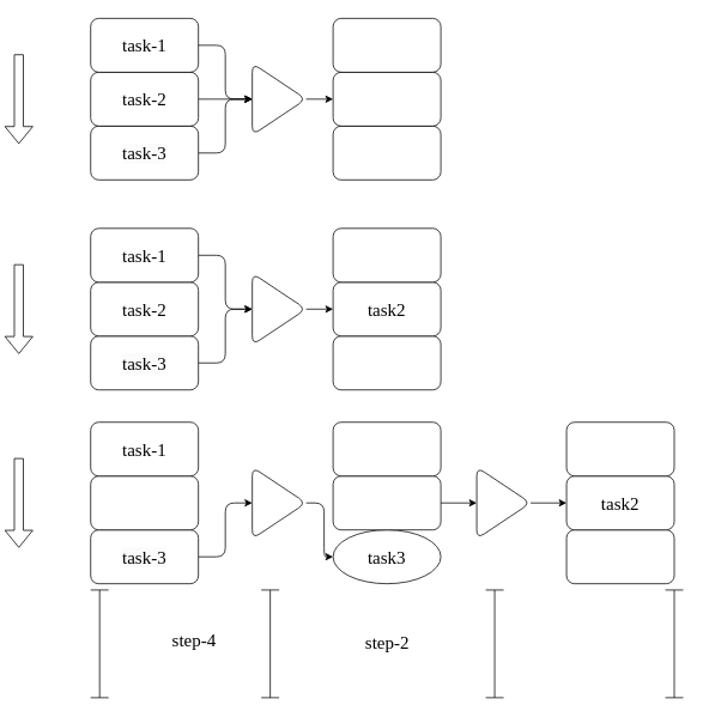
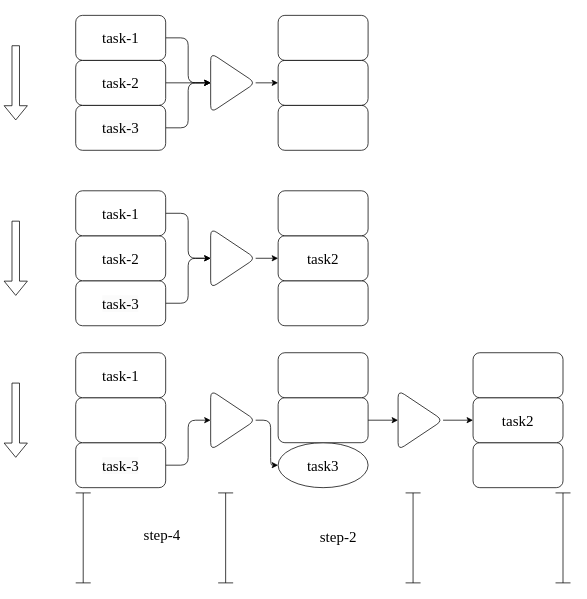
  <mxCell id="0" />
  <mxCell id="1" parent="0" />
  <mxCell id="2" style="edgeStyle=orthogonalEdgeStyle;rounded=1;hachureGap=4;jiggle=2;curveFitting=1;orthogonalLoop=1;jettySize=auto;html=1;exitX=1;exitY=0.5;exitDx=0;exitDy=0;entryX=0;entryY=0.5;entryDx=0;entryDy=0;fontFamily=Architects Daughter;fontSource=https%3A%2F%2Ffonts.googleapis.com%2Fcss%3Ffamily%3DArchitects%2BDaughter;fontSize=16;" parent="1" source="3" target="11" edge="1"><mxGeometry relative="1" as="geometry" /></mxCell>
  <mxCell id="3" value="" style="triangle;whiteSpace=wrap;html=1;hachureGap=4;jiggle=2;curveFitting=1;fontFamily=Architects Daughter;fontSource=https%3A%2F%2Ffonts.googleapis.com%2Fcss%3Ffamily%3DArchitects%2BDaughter;fontSize=20;rounded=1;" parent="1" vertex="1"><mxGeometry x="280" y="70" width="60" height="80" as="geometry" /></mxCell>
  <mxCell id="4" style="edgeStyle=orthogonalEdgeStyle;rounded=1;hachureGap=4;jiggle=2;curveFitting=1;orthogonalLoop=1;jettySize=auto;html=1;entryX=0;entryY=0.5;entryDx=0;entryDy=0;fontFamily=Architects Daughter;fontSource=https%3A%2F%2Ffonts.googleapis.com%2Fcss%3Ffamily%3DArchitects%2BDaughter;fontSize=16;" parent="1" source="5" target="3" edge="1"><mxGeometry relative="1" as="geometry" /></mxCell>
  <mxCell id="5" value="&lt;span style=&quot;color: rgb(0, 0, 0); font-family: &amp;quot;Architects Daughter&amp;quot;; font-size: 20px; font-style: normal; font-variant-ligatures: normal; font-variant-caps: normal; font-weight: 400; letter-spacing: normal; orphans: 2; text-align: center; text-indent: 0px; text-transform: none; widows: 2; word-spacing: 0px; -webkit-text-stroke-width: 0px; background-color: rgb(251, 251, 251); text-decoration-thickness: initial; text-decoration-style: initial; text-decoration-color: initial; float: none; display: inline !important;&quot;&gt;task-3&lt;/span&gt;" style="rounded=1;whiteSpace=wrap;html=1;hachureGap=4;jiggle=2;curveFitting=1;fontFamily=Architects Daughter;fontSource=https%3A%2F%2Ffonts.googleapis.com%2Fcss%3Ffamily%3DArchitects%2BDaughter;fontSize=20;" parent="1" vertex="1"><mxGeometry x="100" y="140" width="120" height="60" as="geometry" /></mxCell>
  <mxCell id="6" style="edgeStyle=orthogonalEdgeStyle;rounded=1;hachureGap=4;jiggle=2;curveFitting=1;orthogonalLoop=1;jettySize=auto;html=1;exitX=1;exitY=0.5;exitDx=0;exitDy=0;entryX=0;entryY=0.5;entryDx=0;entryDy=0;fontFamily=Architects Daughter;fontSource=https%3A%2F%2Ffonts.googleapis.com%2Fcss%3Ffamily%3DArchitects%2BDaughter;fontSize=16;" parent="1" source="7" target="3" edge="1"><mxGeometry relative="1" as="geometry" /></mxCell>
  <mxCell id="7" value="task-2" style="rounded=1;whiteSpace=wrap;html=1;hachureGap=4;jiggle=2;curveFitting=1;fontFamily=Architects Daughter;fontSource=https%3A%2F%2Ffonts.googleapis.com%2Fcss%3Ffamily%3DArchitects%2BDaughter;fontSize=20;" parent="1" vertex="1"><mxGeometry x="100" y="80" width="120" height="60" as="geometry" /></mxCell>
  <mxCell id="8" style="edgeStyle=orthogonalEdgeStyle;rounded=1;hachureGap=4;jiggle=2;curveFitting=1;orthogonalLoop=1;jettySize=auto;html=1;entryX=0;entryY=0.5;entryDx=0;entryDy=0;fontFamily=Architects Daughter;fontSource=https%3A%2F%2Ffonts.googleapis.com%2Fcss%3Ffamily%3DArchitects%2BDaughter;fontSize=16;" parent="1" source="9" target="3" edge="1"><mxGeometry relative="1" as="geometry" /></mxCell>
  <mxCell id="9" value="task-1" style="rounded=1;whiteSpace=wrap;html=1;hachureGap=4;jiggle=2;curveFitting=1;fontFamily=Architects Daughter;fontSource=https%3A%2F%2Ffonts.googleapis.com%2Fcss%3Ffamily%3DArchitects%2BDaughter;fontSize=20;" parent="1" vertex="1"><mxGeometry x="100" y="20" width="120" height="60" as="geometry" /></mxCell>
  <mxCell id="10" value="" style="rounded=1;whiteSpace=wrap;html=1;hachureGap=4;jiggle=2;curveFitting=1;fontFamily=Architects Daughter;fontSource=https%3A%2F%2Ffonts.googleapis.com%2Fcss%3Ffamily%3DArchitects%2BDaughter;fontSize=20;" parent="1" vertex="1"><mxGeometry x="370" y="140" width="120" height="60" as="geometry" /></mxCell>
  <mxCell id="11" value="" style="rounded=1;whiteSpace=wrap;html=1;hachureGap=4;jiggle=2;curveFitting=1;fontFamily=Architects Daughter;fontSource=https%3A%2F%2Ffonts.googleapis.com%2Fcss%3Ffamily%3DArchitects%2BDaughter;fontSize=20;" parent="1" vertex="1"><mxGeometry x="370" y="80" width="120" height="60" as="geometry" /></mxCell>
  <mxCell id="12" value="" style="rounded=1;whiteSpace=wrap;html=1;hachureGap=4;jiggle=2;curveFitting=1;fontFamily=Architects Daughter;fontSource=https%3A%2F%2Ffonts.googleapis.com%2Fcss%3Ffamily%3DArchitects%2BDaughter;fontSize=20;" parent="1" vertex="1"><mxGeometry x="370" y="20" width="120" height="60" as="geometry" /></mxCell>
  <mxCell id="13" style="edgeStyle=orthogonalEdgeStyle;rounded=1;hachureGap=4;jiggle=2;curveFitting=1;orthogonalLoop=1;jettySize=auto;html=1;exitX=1;exitY=0.5;exitDx=0;exitDy=0;entryX=0;entryY=0.5;entryDx=0;entryDy=0;fontFamily=Architects Daughter;fontSource=https%3A%2F%2Ffonts.googleapis.com%2Fcss%3Ffamily%3DArchitects%2BDaughter;fontSize=16;" parent="1" source="14" target="21" edge="1"><mxGeometry relative="1" as="geometry" /></mxCell>
  <mxCell id="14" value="" style="triangle;whiteSpace=wrap;html=1;hachureGap=4;jiggle=2;curveFitting=1;fontFamily=Architects Daughter;fontSource=https%3A%2F%2Ffonts.googleapis.com%2Fcss%3Ffamily%3DArchitects%2BDaughter;fontSize=20;rounded=1;" parent="1" vertex="1"><mxGeometry x="280" y="304" width="60" height="80" as="geometry" /></mxCell>
  <mxCell id="15" style="edgeStyle=orthogonalEdgeStyle;rounded=1;hachureGap=4;jiggle=2;curveFitting=1;orthogonalLoop=1;jettySize=auto;html=1;entryX=0;entryY=0.5;entryDx=0;entryDy=0;fontFamily=Architects Daughter;fontSource=https%3A%2F%2Ffonts.googleapis.com%2Fcss%3Ffamily%3DArchitects%2BDaughter;fontSize=16;" parent="1" source="16" target="14" edge="1"><mxGeometry relative="1" as="geometry" /></mxCell>
  <mxCell id="16" value="&lt;span style=&quot;color: rgb(0, 0, 0); font-family: &amp;quot;Architects Daughter&amp;quot;; font-size: 20px; font-style: normal; font-variant-ligatures: normal; font-variant-caps: normal; font-weight: 400; letter-spacing: normal; orphans: 2; text-align: center; text-indent: 0px; text-transform: none; widows: 2; word-spacing: 0px; -webkit-text-stroke-width: 0px; background-color: rgb(251, 251, 251); text-decoration-thickness: initial; text-decoration-style: initial; text-decoration-color: initial; float: none; display: inline !important;&quot;&gt;task-3&lt;/span&gt;" style="rounded=1;whiteSpace=wrap;html=1;hachureGap=4;jiggle=2;curveFitting=1;fontFamily=Architects Daughter;fontSource=https%3A%2F%2Ffonts.googleapis.com%2Fcss%3Ffamily%3DArchitects%2BDaughter;fontSize=20;" parent="1" vertex="1"><mxGeometry x="100" y="374" width="120" height="60" as="geometry" /></mxCell>
  <mxCell id="17" value="task-2" style="rounded=1;whiteSpace=wrap;html=1;hachureGap=4;jiggle=2;curveFitting=1;fontFamily=Architects Daughter;fontSource=https%3A%2F%2Ffonts.googleapis.com%2Fcss%3Ffamily%3DArchitects%2BDaughter;fontSize=20;" parent="1" vertex="1"><mxGeometry x="100" y="314" width="120" height="60" as="geometry" /></mxCell>
  <mxCell id="18" style="edgeStyle=orthogonalEdgeStyle;rounded=1;hachureGap=4;jiggle=2;curveFitting=1;orthogonalLoop=1;jettySize=auto;html=1;entryX=0;entryY=0.5;entryDx=0;entryDy=0;fontFamily=Architects Daughter;fontSource=https%3A%2F%2Ffonts.googleapis.com%2Fcss%3Ffamily%3DArchitects%2BDaughter;fontSize=16;" parent="1" source="19" target="14" edge="1"><mxGeometry relative="1" as="geometry" /></mxCell>
  <mxCell id="19" value="task-1" style="rounded=1;whiteSpace=wrap;html=1;hachureGap=4;jiggle=2;curveFitting=1;fontFamily=Architects Daughter;fontSource=https%3A%2F%2Ffonts.googleapis.com%2Fcss%3Ffamily%3DArchitects%2BDaughter;fontSize=20;" parent="1" vertex="1"><mxGeometry x="100" y="254" width="120" height="60" as="geometry" /></mxCell>
  <mxCell id="20" value="" style="rounded=1;whiteSpace=wrap;html=1;hachureGap=4;jiggle=2;curveFitting=1;fontFamily=Architects Daughter;fontSource=https%3A%2F%2Ffonts.googleapis.com%2Fcss%3Ffamily%3DArchitects%2BDaughter;fontSize=20;" parent="1" vertex="1"><mxGeometry x="370" y="374" width="120" height="60" as="geometry" /></mxCell>
  <mxCell id="21" value="task2" style="rounded=1;whiteSpace=wrap;html=1;hachureGap=4;jiggle=2;curveFitting=1;fontFamily=Architects Daughter;fontSource=https%3A%2F%2Ffonts.googleapis.com%2Fcss%3Ffamily%3DArchitects%2BDaughter;fontSize=20;" parent="1" vertex="1"><mxGeometry x="370" y="314" width="120" height="60" as="geometry" /></mxCell>
  <mxCell id="22" value="" style="rounded=1;whiteSpace=wrap;html=1;hachureGap=4;jiggle=2;curveFitting=1;fontFamily=Architects Daughter;fontSource=https%3A%2F%2Ffonts.googleapis.com%2Fcss%3Ffamily%3DArchitects%2BDaughter;fontSize=20;" parent="1" vertex="1"><mxGeometry x="370" y="254" width="120" height="60" as="geometry" /></mxCell>
  <mxCell id="23" style="edgeStyle=orthogonalEdgeStyle;rounded=1;hachureGap=4;jiggle=2;curveFitting=1;orthogonalLoop=1;jettySize=auto;html=1;exitX=1;exitY=0.5;exitDx=0;exitDy=0;entryX=0;entryY=0.5;entryDx=0;entryDy=0;fontFamily=Architects Daughter;fontSource=https%3A%2F%2Ffonts.googleapis.com%2Fcss%3Ffamily%3DArchitects%2BDaughter;fontSize=16;" parent="1" source="24" target="29" edge="1"><mxGeometry relative="1" as="geometry" /></mxCell>
  <mxCell id="24" value="" style="triangle;whiteSpace=wrap;html=1;hachureGap=4;jiggle=2;curveFitting=1;fontFamily=Architects Daughter;fontSource=https%3A%2F%2Ffonts.googleapis.com%2Fcss%3Ffamily%3DArchitects%2BDaughter;fontSize=20;rounded=1;" parent="1" vertex="1"><mxGeometry x="280" y="520" width="60" height="80" as="geometry" /></mxCell>
  <mxCell id="25" style="edgeStyle=orthogonalEdgeStyle;rounded=1;hachureGap=4;jiggle=2;curveFitting=1;orthogonalLoop=1;jettySize=auto;html=1;entryX=0;entryY=0.5;entryDx=0;entryDy=0;fontFamily=Architects Daughter;fontSource=https%3A%2F%2Ffonts.googleapis.com%2Fcss%3Ffamily%3DArchitects%2BDaughter;fontSize=16;" parent="1" source="26" target="24" edge="1"><mxGeometry relative="1" as="geometry" /></mxCell>
  <mxCell id="26" value="&lt;span style=&quot;color: rgb(0, 0, 0); font-family: &amp;quot;Architects Daughter&amp;quot;; font-size: 20px; font-style: normal; font-variant-ligatures: normal; font-variant-caps: normal; font-weight: 400; letter-spacing: normal; orphans: 2; text-align: center; text-indent: 0px; text-transform: none; widows: 2; word-spacing: 0px; -webkit-text-stroke-width: 0px; background-color: rgb(251, 251, 251); text-decoration-thickness: initial; text-decoration-style: initial; text-decoration-color: initial; float: none; display: inline !important;&quot;&gt;task-3&lt;/span&gt;" style="rounded=1;whiteSpace=wrap;html=1;hachureGap=4;jiggle=2;curveFitting=1;fontFamily=Architects Daughter;fontSource=https%3A%2F%2Ffonts.googleapis.com%2Fcss%3Ffamily%3DArchitects%2BDaughter;fontSize=20;" parent="1" vertex="1"><mxGeometry x="100" y="590" width="120" height="60" as="geometry" /></mxCell>
  <mxCell id="27" value="" style="rounded=1;whiteSpace=wrap;html=1;hachureGap=4;jiggle=2;curveFitting=1;fontFamily=Architects Daughter;fontSource=https%3A%2F%2Ffonts.googleapis.com%2Fcss%3Ffamily%3DArchitects%2BDaughter;fontSize=20;" parent="1" vertex="1"><mxGeometry x="100" y="530" width="120" height="60" as="geometry" /></mxCell>
  <mxCell id="28" value="task-1" style="rounded=1;whiteSpace=wrap;html=1;hachureGap=4;jiggle=2;curveFitting=1;fontFamily=Architects Daughter;fontSource=https%3A%2F%2Ffonts.googleapis.com%2Fcss%3Ffamily%3DArchitects%2BDaughter;fontSize=20;" parent="1" vertex="1"><mxGeometry x="100" y="470" width="120" height="60" as="geometry" /></mxCell>
  <mxCell id="29" value="task3" style="ellipse;whiteSpace=wrap;html=1;hachureGap=4;jiggle=2;curveFitting=1;fontFamily=Architects Daughter;fontSource=https%3A%2F%2Ffonts.googleapis.com%2Fcss%3Ffamily%3DArchitects%2BDaughter;fontSize=20;" parent="1" vertex="1"><mxGeometry x="370" y="590" width="120" height="60" as="geometry" /></mxCell>
  <mxCell id="30" style="edgeStyle=orthogonalEdgeStyle;rounded=1;hachureGap=4;jiggle=2;curveFitting=1;orthogonalLoop=1;jettySize=auto;html=1;exitX=1;exitY=0.5;exitDx=0;exitDy=0;fontFamily=Architects Daughter;fontSource=https%3A%2F%2Ffonts.googleapis.com%2Fcss%3Ffamily%3DArchitects%2BDaughter;fontSize=16;" parent="1" source="31" target="34" edge="1"><mxGeometry relative="1" as="geometry" /></mxCell>
  <mxCell id="31" value="" style="rounded=1;whiteSpace=wrap;html=1;hachureGap=4;jiggle=2;curveFitting=1;fontFamily=Architects Daughter;fontSource=https%3A%2F%2Ffonts.googleapis.com%2Fcss%3Ffamily%3DArchitects%2BDaughter;fontSize=20;" parent="1" vertex="1"><mxGeometry x="370" y="530" width="120" height="60" as="geometry" /></mxCell>
  <mxCell id="32" value="" style="rounded=1;whiteSpace=wrap;html=1;hachureGap=4;jiggle=2;curveFitting=1;fontFamily=Architects Daughter;fontSource=https%3A%2F%2Ffonts.googleapis.com%2Fcss%3Ffamily%3DArchitects%2BDaughter;fontSize=20;" parent="1" vertex="1"><mxGeometry x="370" y="470" width="120" height="60" as="geometry" /></mxCell>
  <mxCell id="33" style="edgeStyle=orthogonalEdgeStyle;rounded=1;hachureGap=4;jiggle=2;curveFitting=1;orthogonalLoop=1;jettySize=auto;html=1;exitX=1;exitY=0.5;exitDx=0;exitDy=0;entryX=0;entryY=0.5;entryDx=0;entryDy=0;fontFamily=Architects Daughter;fontSource=https%3A%2F%2Ffonts.googleapis.com%2Fcss%3Ffamily%3DArchitects%2BDaughter;fontSize=16;" parent="1" source="34" target="36" edge="1"><mxGeometry relative="1" as="geometry" /></mxCell>
  <mxCell id="34" value="" style="triangle;whiteSpace=wrap;html=1;hachureGap=4;jiggle=2;curveFitting=1;fontFamily=Architects Daughter;fontSource=https%3A%2F%2Ffonts.googleapis.com%2Fcss%3Ffamily%3DArchitects%2BDaughter;fontSize=20;rounded=1;" parent="1" vertex="1"><mxGeometry x="530" y="520" width="60" height="80" as="geometry" /></mxCell>
  <mxCell id="35" value="" style="rounded=1;whiteSpace=wrap;html=1;hachureGap=4;jiggle=2;curveFitting=1;fontFamily=Architects Daughter;fontSource=https%3A%2F%2Ffonts.googleapis.com%2Fcss%3Ffamily%3DArchitects%2BDaughter;fontSize=20;" parent="1" vertex="1"><mxGeometry x="630" y="590" width="120" height="60" as="geometry" /></mxCell>
  <mxCell id="36" value="task2" style="rounded=1;whiteSpace=wrap;html=1;hachureGap=4;jiggle=2;curveFitting=1;fontFamily=Architects Daughter;fontSource=https%3A%2F%2Ffonts.googleapis.com%2Fcss%3Ffamily%3DArchitects%2BDaughter;fontSize=20;" parent="1" vertex="1"><mxGeometry x="630" y="530" width="120" height="60" as="geometry" /></mxCell>
  <mxCell id="37" value="" style="rounded=1;whiteSpace=wrap;html=1;hachureGap=4;jiggle=2;curveFitting=1;fontFamily=Architects Daughter;fontSource=https%3A%2F%2Ffonts.googleapis.com%2Fcss%3Ffamily%3DArchitects%2BDaughter;fontSize=20;" parent="1" vertex="1"><mxGeometry x="630" y="470" width="120" height="60" as="geometry" /></mxCell>
  <mxCell id="38" value="" style="shape=crossbar;whiteSpace=wrap;html=1;rounded=1;direction=south;hachureGap=4;jiggle=2;curveFitting=1;fontFamily=Architects Daughter;fontSource=https%3A%2F%2Ffonts.googleapis.com%2Fcss%3Ffamily%3DArchitects%2BDaughter;fontSize=20;" parent="1" vertex="1"><mxGeometry x="100" y="657" width="20" height="120" as="geometry" /></mxCell>
  <mxCell id="39" value="" style="shape=crossbar;whiteSpace=wrap;html=1;rounded=1;direction=south;hachureGap=4;jiggle=2;curveFitting=1;fontFamily=Architects Daughter;fontSource=https%3A%2F%2Ffonts.googleapis.com%2Fcss%3Ffamily%3DArchitects%2BDaughter;fontSize=20;" parent="1" vertex="1"><mxGeometry x="290" y="657" width="20" height="120" as="geometry" /></mxCell>
  <mxCell id="40" value="" style="shape=crossbar;whiteSpace=wrap;html=1;rounded=1;direction=south;hachureGap=4;jiggle=2;curveFitting=1;fontFamily=Architects Daughter;fontSource=https%3A%2F%2Ffonts.googleapis.com%2Fcss%3Ffamily%3DArchitects%2BDaughter;fontSize=20;" parent="1" vertex="1"><mxGeometry x="540" y="657" width="20" height="120" as="geometry" /></mxCell>
  <mxCell id="41" value="" style="shape=crossbar;whiteSpace=wrap;html=1;rounded=1;direction=south;hachureGap=4;jiggle=2;curveFitting=1;fontFamily=Architects Daughter;fontSource=https%3A%2F%2Ffonts.googleapis.com%2Fcss%3Ffamily%3DArchitects%2BDaughter;fontSize=20;" parent="1" vertex="1"><mxGeometry x="740" y="657" width="20" height="120" as="geometry" /></mxCell>
  <mxCell id="42" value="step-4" style="text;html=1;align=center;verticalAlign=middle;resizable=0;points=[];autosize=1;strokeColor=none;fillColor=none;fontSize=20;fontFamily=Architects Daughter;rounded=1;" parent="1" vertex="1"><mxGeometry x="180" y="692" width="70" height="40" as="geometry" /></mxCell>
- <mxCell id="43" value="step-2" style="text;html=1;align=center;verticalAlign=middle;resizable=0;points=[];autosize=1;strokeColor=none;fillColor=none;fontSize=20;fontFamily=Architects Daughter;rounded=1;" parent="1" vertex="1"><mxGeometry x="390" y="695" width="80" height="40" as="geometry" /></mxCell>
+ <mxCell id="43" value="step-2" style="text;html=1;align=center;verticalAlign=middle;resizable=0;points=[];autosize=1;strokeColor=none;fillColor=none;fontSize=20;fontFamily=Architects Daughter;rounded=1;" parent="1" vertex="1"><mxGeometry x="410" y="695" width="80" height="40" as="geometry" /></mxCell>
  <mxCell id="44" value="" style="shape=flexArrow;endArrow=classic;html=1;rounded=1;hachureGap=4;jiggle=2;curveFitting=1;fontFamily=Architects Daughter;fontSource=https%3A%2F%2Ffonts.googleapis.com%2Fcss%3Ffamily%3DArchitects%2BDaughter;fontSize=16;" parent="1" edge="1"><mxGeometry width="50" height="50" relative="1" as="geometry"><mxPoint x="20" y="60" as="sourcePoint" /><mxPoint x="20" y="160" as="targetPoint" /></mxGeometry></mxCell>
  <mxCell id="45" value="" style="shape=flexArrow;endArrow=classic;html=1;rounded=1;hachureGap=4;jiggle=2;curveFitting=1;fontFamily=Architects Daughter;fontSource=https%3A%2F%2Ffonts.googleapis.com%2Fcss%3Ffamily%3DArchitects%2BDaughter;fontSize=16;" parent="1" edge="1"><mxGeometry width="50" height="50" relative="1" as="geometry"><mxPoint x="20" y="294" as="sourcePoint" /><mxPoint x="20" y="394" as="targetPoint" /></mxGeometry></mxCell>
  <mxCell id="46" value="" style="shape=flexArrow;endArrow=classic;html=1;rounded=1;hachureGap=4;jiggle=2;curveFitting=1;fontFamily=Architects Daughter;fontSource=https%3A%2F%2Ffonts.googleapis.com%2Fcss%3Ffamily%3DArchitects%2BDaughter;fontSize=16;" parent="1" edge="1"><mxGeometry width="50" height="50" relative="1" as="geometry"><mxPoint x="20" y="510" as="sourcePoint" /><mxPoint x="20" y="610" as="targetPoint" /></mxGeometry></mxCell>
